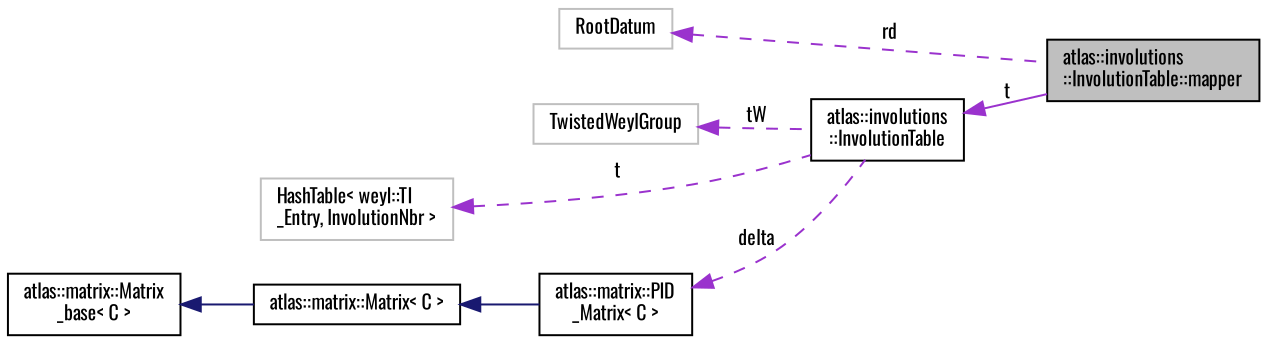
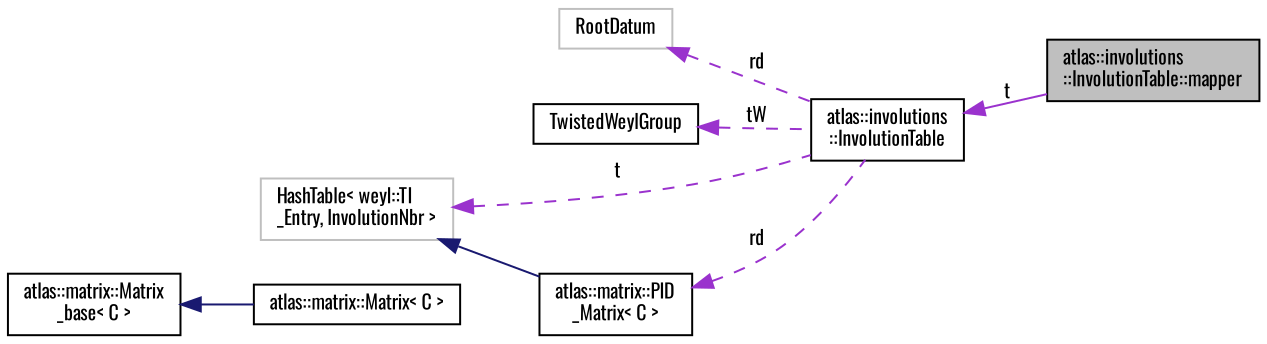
  digraph {
    fontname=Oswald
    rankdir=LR
    node [color=black fillcolor=white fontname=Oswald fontsize=10 shape=record style=filled]
    edge [color=darkorchid3 dir=back fontname=Oswald fontsize=10 labelfontname=Helvetica labelfontsize=10 style=dashed]
    n1 [fillcolor=grey75 fontcolor=black height=0.2 label="atlas::involutions\l::InvolutionTable::mapper" width=0.4]
    n2 [height=0.2 label="atlas::involutions\l::InvolutionTable" width=0.4]
-   n3 [color=grey75 height=0.2 label=TwistedWeylGroup width=0.4]
+   n3 [height=0.2 label=TwistedWeylGroup width=0.4]
    n4 [color=grey75 height=0.2 label=RootDatum width=0.4]
    n5 [height=0.2 label="atlas::matrix::PID\l_Matrix\< C \>" width=0.4]
    n6 [height=0.2 label="atlas::matrix::Matrix\< C \>" width=0.4]
    n7 [height=0.2 label="atlas::matrix::Matrix\l_base\< C \>" width=0.4]
    n8 [color=grey75 height=0.2 label="HashTable\< weyl::TI\l_Entry, InvolutionNbr \>" width=0.4]
    n2 -> n1 [label=" t" style=solid]
    n3 -> n2 [label=" tW"]
-   n4 -> n1 [label=" rd"]
-   n5 -> n2 [label=" delta"]
-   n6 -> n5 [color=midnightblue style=solid]
+   n4 -> n2 [label=" rd"]
+   n5 -> n2 [label=" rd"]
+   n8 -> n5 [color=midnightblue style=solid]
    n7 -> n6 [color=midnightblue style=solid]
    n8 -> n2 [label=" t"]
  }
